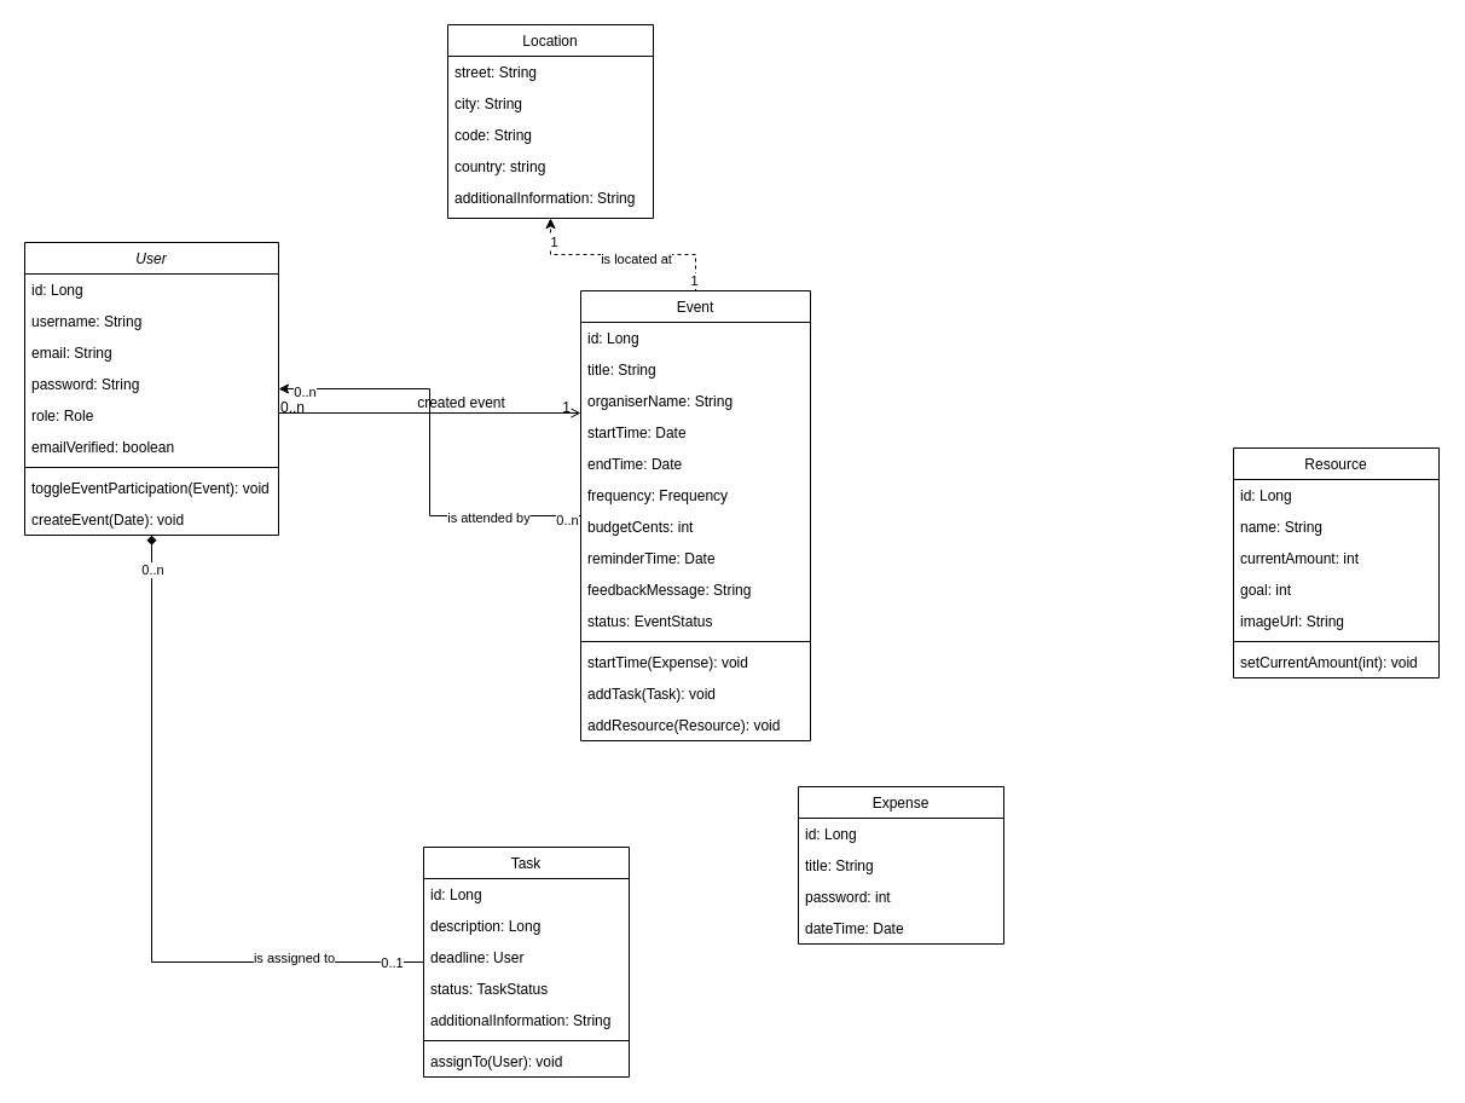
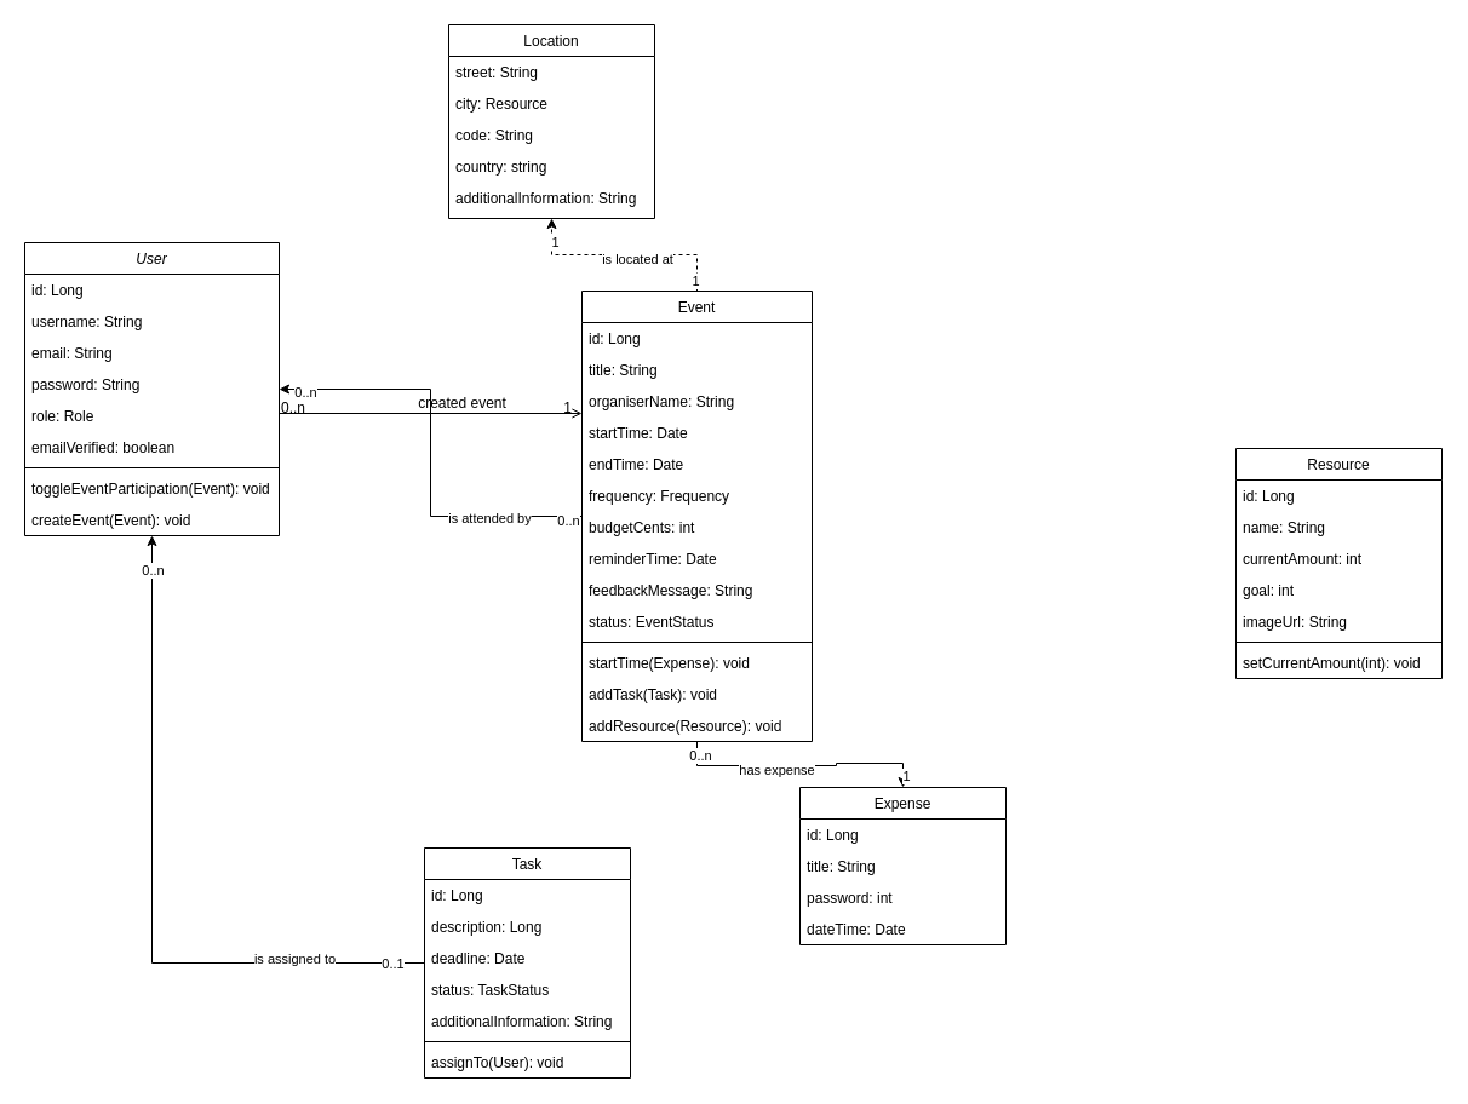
  <mxCell id="0" />
  <mxCell id="1" parent="0" />
  <mxCell id="2" value="User" style="swimlane;fontStyle=2;align=center;verticalAlign=top;childLayout=stackLayout;horizontal=1;startSize=26;horizontalStack=0;resizeParent=1;resizeLast=0;collapsible=1;marginBottom=0;rounded=0;shadow=0;strokeWidth=1;" parent="1" vertex="1"><mxGeometry x="20" y="200" width="210" height="242" as="geometry"><mxRectangle x="220" y="120" width="160" height="26" as="alternateBounds" /></mxGeometry></mxCell>
  <mxCell id="3" value="id: Long" style="text;align=left;verticalAlign=top;spacingLeft=4;spacingRight=4;overflow=hidden;rotatable=0;points=[[0,0.5],[1,0.5]];portConstraint=eastwest;" parent="2" vertex="1"><mxGeometry y="26" width="210" height="26" as="geometry" /></mxCell>
  <mxCell id="4" value="username: String" style="text;align=left;verticalAlign=top;spacingLeft=4;spacingRight=4;overflow=hidden;rotatable=0;points=[[0,0.5],[1,0.5]];portConstraint=eastwest;rounded=0;shadow=0;html=0;" parent="2" vertex="1"><mxGeometry y="52" width="210" height="26" as="geometry" /></mxCell>
  <mxCell id="5" value="email: String" style="text;align=left;verticalAlign=top;spacingLeft=4;spacingRight=4;overflow=hidden;rotatable=0;points=[[0,0.5],[1,0.5]];portConstraint=eastwest;rounded=0;shadow=0;html=0;" parent="2" vertex="1"><mxGeometry y="78" width="210" height="26" as="geometry" /></mxCell>
  <mxCell id="6" value="password: String" style="text;align=left;verticalAlign=top;spacingLeft=4;spacingRight=4;overflow=hidden;rotatable=0;points=[[0,0.5],[1,0.5]];portConstraint=eastwest;rounded=0;shadow=0;html=0;" vertex="1" parent="2"><mxGeometry y="104" width="210" height="26" as="geometry" /></mxCell>
  <mxCell id="7" value="role: Role" style="text;align=left;verticalAlign=top;spacingLeft=4;spacingRight=4;overflow=hidden;rotatable=0;points=[[0,0.5],[1,0.5]];portConstraint=eastwest;rounded=0;shadow=0;html=0;" vertex="1" parent="2"><mxGeometry y="130" width="210" height="26" as="geometry" /></mxCell>
  <mxCell id="8" value="emailVerified: boolean" style="text;align=left;verticalAlign=top;spacingLeft=4;spacingRight=4;overflow=hidden;rotatable=0;points=[[0,0.5],[1,0.5]];portConstraint=eastwest;rounded=0;shadow=0;html=0;" vertex="1" parent="2"><mxGeometry y="156" width="210" height="26" as="geometry" /></mxCell>
  <mxCell id="9" value="" style="line;strokeWidth=1;fillColor=none;align=left;verticalAlign=middle;spacingTop=-1;spacingLeft=3;spacingRight=3;rotatable=0;labelPosition=right;points=[];portConstraint=eastwest;" vertex="1" parent="2"><mxGeometry y="182" width="210" height="8" as="geometry" /></mxCell>
  <mxCell id="10" value="toggleEventParticipation(Event): void" style="text;align=left;verticalAlign=top;spacingLeft=4;spacingRight=4;overflow=hidden;rotatable=0;points=[[0,0.5],[1,0.5]];portConstraint=eastwest;rounded=0;shadow=0;html=0;" vertex="1" parent="2"><mxGeometry y="190" width="210" height="26" as="geometry" /></mxCell>
- <mxCell id="11" value="createEvent(Date): void" style="text;align=left;verticalAlign=top;spacingLeft=4;spacingRight=4;overflow=hidden;rotatable=0;points=[[0,0.5],[1,0.5]];portConstraint=eastwest;rounded=0;shadow=0;html=0;" vertex="1" parent="2"><mxGeometry y="216" width="210" height="26" as="geometry" /></mxCell>
+ <mxCell id="11" value="createEvent(Event): void" style="text;align=left;verticalAlign=top;spacingLeft=4;spacingRight=4;overflow=hidden;rotatable=0;points=[[0,0.5],[1,0.5]];portConstraint=eastwest;rounded=0;shadow=0;html=0;" vertex="1" parent="2"><mxGeometry y="216" width="210" height="26" as="geometry" /></mxCell>
  <mxCell id="12" style="edgeStyle=orthogonalEdgeStyle;rounded=0;orthogonalLoop=1;jettySize=auto;html=1;dashed=1;" edge="1" parent="1" source="24" target="43"><mxGeometry relative="1" as="geometry" /></mxCell>
  <mxCell id="13" value="1" style="edgeLabel;html=1;align=center;verticalAlign=middle;resizable=0;points=[];" vertex="1" connectable="0" parent="12"><mxGeometry x="-0.902" y="2" relative="1" as="geometry"><mxPoint as="offset" /></mxGeometry></mxCell>
  <mxCell id="14" value="1" style="edgeLabel;html=1;align=center;verticalAlign=middle;resizable=0;points=[];" vertex="1" connectable="0" parent="12"><mxGeometry x="0.789" y="-2" relative="1" as="geometry"><mxPoint as="offset" /></mxGeometry></mxCell>
  <mxCell id="15" value="is located at" style="edgeLabel;html=1;align=center;verticalAlign=middle;resizable=0;points=[];" vertex="1" connectable="0" parent="12"><mxGeometry x="-0.111" y="3" relative="1" as="geometry"><mxPoint as="offset" /></mxGeometry></mxCell>
+ <mxCell id="16" style="edgeStyle=orthogonalEdgeStyle;rounded=0;orthogonalLoop=1;jettySize=auto;html=1;" edge="1" parent="1" source="24" target="57"><mxGeometry relative="1" as="geometry" /></mxCell>
+ <mxCell id="17" value="0..n" style="edgeLabel;html=1;align=center;verticalAlign=middle;resizable=0;points=[];" vertex="1" connectable="0" parent="16"><mxGeometry x="-0.897" y="2" relative="1" as="geometry"><mxPoint as="offset" /></mxGeometry></mxCell>
+ <mxCell id="18" value="has expense" style="edgeLabel;html=1;align=center;verticalAlign=middle;resizable=0;points=[];" vertex="1" connectable="0" parent="16"><mxGeometry x="-0.198" y="-3" relative="1" as="geometry"><mxPoint as="offset" /></mxGeometry></mxCell>
+ <mxCell id="19" value="1" style="edgeLabel;html=1;align=center;verticalAlign=middle;resizable=0;points=[];" vertex="1" connectable="0" parent="16"><mxGeometry x="0.903" y="2" relative="1" as="geometry"><mxPoint as="offset" /></mxGeometry></mxCell>
  <mxCell id="20" style="edgeStyle=orthogonalEdgeStyle;rounded=0;orthogonalLoop=1;jettySize=auto;html=1;" edge="1" parent="1" source="24" target="2"><mxGeometry relative="1" as="geometry" /></mxCell>
  <mxCell id="21" value="0..n" style="edgeLabel;html=1;align=center;verticalAlign=middle;resizable=0;points=[];" vertex="1" connectable="0" parent="20"><mxGeometry x="-0.932" y="3" relative="1" as="geometry"><mxPoint as="offset" /></mxGeometry></mxCell>
  <mxCell id="22" value="0..n" style="edgeLabel;html=1;align=center;verticalAlign=middle;resizable=0;points=[];" vertex="1" connectable="0" parent="20"><mxGeometry x="0.884" y="2" relative="1" as="geometry"><mxPoint as="offset" /></mxGeometry></mxCell>
  <mxCell id="23" value="is attended by" style="edgeLabel;html=1;align=center;verticalAlign=middle;resizable=0;points=[];" vertex="1" connectable="0" parent="20"><mxGeometry x="-0.742" y="1" relative="1" as="geometry"><mxPoint x="-31" as="offset" /></mxGeometry></mxCell>
  <mxCell id="24" value="Event" style="swimlane;fontStyle=0;align=center;verticalAlign=top;childLayout=stackLayout;horizontal=1;startSize=26;horizontalStack=0;resizeParent=1;resizeLast=0;collapsible=1;marginBottom=0;rounded=0;shadow=0;strokeWidth=1;" parent="1" vertex="1"><mxGeometry x="480" y="240" width="190" height="372" as="geometry"><mxRectangle x="550" y="140" width="160" height="26" as="alternateBounds" /></mxGeometry></mxCell>
  <mxCell id="25" value="id: Long" style="text;align=left;verticalAlign=top;spacingLeft=4;spacingRight=4;overflow=hidden;rotatable=0;points=[[0,0.5],[1,0.5]];portConstraint=eastwest;" parent="24" vertex="1"><mxGeometry y="26" width="190" height="26" as="geometry" /></mxCell>
  <mxCell id="26" value="title: String" style="text;align=left;verticalAlign=top;spacingLeft=4;spacingRight=4;overflow=hidden;rotatable=0;points=[[0,0.5],[1,0.5]];portConstraint=eastwest;rounded=0;shadow=0;html=0;" parent="24" vertex="1"><mxGeometry y="52" width="190" height="26" as="geometry" /></mxCell>
  <mxCell id="27" value="organiserName: String" style="text;align=left;verticalAlign=top;spacingLeft=4;spacingRight=4;overflow=hidden;rotatable=0;points=[[0,0.5],[1,0.5]];portConstraint=eastwest;rounded=0;shadow=0;html=0;" vertex="1" parent="24"><mxGeometry y="78" width="190" height="26" as="geometry" /></mxCell>
  <mxCell id="28" value="startTime: Date" style="text;align=left;verticalAlign=top;spacingLeft=4;spacingRight=4;overflow=hidden;rotatable=0;points=[[0,0.5],[1,0.5]];portConstraint=eastwest;rounded=0;shadow=0;html=0;" parent="24" vertex="1"><mxGeometry y="104" width="190" height="26" as="geometry" /></mxCell>
  <mxCell id="29" value="endTime: Date" style="text;align=left;verticalAlign=top;spacingLeft=4;spacingRight=4;overflow=hidden;rotatable=0;points=[[0,0.5],[1,0.5]];portConstraint=eastwest;rounded=0;shadow=0;html=0;" parent="24" vertex="1"><mxGeometry y="130" width="190" height="26" as="geometry" /></mxCell>
  <mxCell id="30" value="frequency: Frequency" style="text;align=left;verticalAlign=top;spacingLeft=4;spacingRight=4;overflow=hidden;rotatable=0;points=[[0,0.5],[1,0.5]];portConstraint=eastwest;rounded=0;shadow=0;html=0;" parent="24" vertex="1"><mxGeometry y="156" width="190" height="26" as="geometry" /></mxCell>
  <mxCell id="31" value="budgetCents: int" style="text;align=left;verticalAlign=top;spacingLeft=4;spacingRight=4;overflow=hidden;rotatable=0;points=[[0,0.5],[1,0.5]];portConstraint=eastwest;rounded=0;shadow=0;html=0;" vertex="1" parent="24"><mxGeometry y="182" width="190" height="26" as="geometry" /></mxCell>
  <mxCell id="32" value="reminderTime: Date" style="text;align=left;verticalAlign=top;spacingLeft=4;spacingRight=4;overflow=hidden;rotatable=0;points=[[0,0.5],[1,0.5]];portConstraint=eastwest;rounded=0;shadow=0;html=0;" vertex="1" parent="24"><mxGeometry y="208" width="190" height="26" as="geometry" /></mxCell>
  <mxCell id="33" value="feedbackMessage: String" style="text;align=left;verticalAlign=top;spacingLeft=4;spacingRight=4;overflow=hidden;rotatable=0;points=[[0,0.5],[1,0.5]];portConstraint=eastwest;rounded=0;shadow=0;html=0;" vertex="1" parent="24"><mxGeometry y="234" width="190" height="26" as="geometry" /></mxCell>
  <mxCell id="34" value="status: EventStatus" style="text;align=left;verticalAlign=top;spacingLeft=4;spacingRight=4;overflow=hidden;rotatable=0;points=[[0,0.5],[1,0.5]];portConstraint=eastwest;rounded=0;shadow=0;html=0;" vertex="1" parent="24"><mxGeometry y="260" width="190" height="26" as="geometry" /></mxCell>
  <mxCell id="35" value="" style="line;strokeWidth=1;fillColor=none;align=left;verticalAlign=middle;spacingTop=-1;spacingLeft=3;spacingRight=3;rotatable=0;labelPosition=right;points=[];portConstraint=eastwest;" vertex="1" parent="24"><mxGeometry y="286" width="190" height="8" as="geometry" /></mxCell>
  <mxCell id="36" value="startTime(Expense): void" style="text;align=left;verticalAlign=top;spacingLeft=4;spacingRight=4;overflow=hidden;rotatable=0;points=[[0,0.5],[1,0.5]];portConstraint=eastwest;rounded=0;shadow=0;html=0;" vertex="1" parent="24"><mxGeometry y="294" width="190" height="26" as="geometry" /></mxCell>
  <mxCell id="37" value="addTask(Task): void" style="text;align=left;verticalAlign=top;spacingLeft=4;spacingRight=4;overflow=hidden;rotatable=0;points=[[0,0.5],[1,0.5]];portConstraint=eastwest;rounded=0;shadow=0;html=0;" vertex="1" parent="24"><mxGeometry y="320" width="190" height="26" as="geometry" /></mxCell>
  <mxCell id="38" value="addResource(Resource): void" style="text;align=left;verticalAlign=top;spacingLeft=4;spacingRight=4;overflow=hidden;rotatable=0;points=[[0,0.5],[1,0.5]];portConstraint=eastwest;rounded=0;shadow=0;html=0;" vertex="1" parent="24"><mxGeometry y="346" width="190" height="26" as="geometry" /></mxCell>
  <mxCell id="39" value="" style="endArrow=open;shadow=0;strokeWidth=1;rounded=0;curved=0;endFill=1;edgeStyle=elbowEdgeStyle;elbow=vertical;" parent="1" source="2" target="24" edge="1"><mxGeometry x="0.5" y="41" relative="1" as="geometry"><mxPoint x="520" y="442" as="sourcePoint" /><mxPoint x="680" y="442" as="targetPoint" /><mxPoint x="-40" y="32" as="offset" /></mxGeometry></mxCell>
  <mxCell id="40" value="0..n" style="resizable=0;align=left;verticalAlign=bottom;labelBackgroundColor=none;fontSize=12;" parent="39" connectable="0" vertex="1"><mxGeometry x="-1" relative="1" as="geometry"><mxPoint y="4" as="offset" /></mxGeometry></mxCell>
  <mxCell id="41" value="1" style="resizable=0;align=right;verticalAlign=bottom;labelBackgroundColor=none;fontSize=12;" parent="39" connectable="0" vertex="1"><mxGeometry x="1" relative="1" as="geometry"><mxPoint x="-7" y="4" as="offset" /></mxGeometry></mxCell>
  <mxCell id="42" value="created event" style="text;html=1;resizable=0;points=[];;align=center;verticalAlign=middle;labelBackgroundColor=none;rounded=0;shadow=0;strokeWidth=1;fontSize=12;" parent="39" vertex="1" connectable="0"><mxGeometry x="0.5" y="49" relative="1" as="geometry"><mxPoint x="-38" y="40" as="offset" /></mxGeometry></mxCell>
  <mxCell id="43" value="Location" style="swimlane;fontStyle=0;align=center;verticalAlign=top;childLayout=stackLayout;horizontal=1;startSize=26;horizontalStack=0;resizeParent=1;resizeLast=0;collapsible=1;marginBottom=0;rounded=0;shadow=0;strokeWidth=1;" vertex="1" parent="1"><mxGeometry x="370" y="20" width="170" height="160" as="geometry"><mxRectangle x="550" y="140" width="160" height="26" as="alternateBounds" /></mxGeometry></mxCell>
  <mxCell id="44" value="street: String" style="text;align=left;verticalAlign=top;spacingLeft=4;spacingRight=4;overflow=hidden;rotatable=0;points=[[0,0.5],[1,0.5]];portConstraint=eastwest;" vertex="1" parent="43"><mxGeometry y="26" width="170" height="26" as="geometry" /></mxCell>
- <mxCell id="45" value="city: String" style="text;align=left;verticalAlign=top;spacingLeft=4;spacingRight=4;overflow=hidden;rotatable=0;points=[[0,0.5],[1,0.5]];portConstraint=eastwest;rounded=0;shadow=0;html=0;" vertex="1" parent="43"><mxGeometry y="52" width="170" height="26" as="geometry" /></mxCell>
+ <mxCell id="45" value="city: Resource" style="text;align=left;verticalAlign=top;spacingLeft=4;spacingRight=4;overflow=hidden;rotatable=0;points=[[0,0.5],[1,0.5]];portConstraint=eastwest;rounded=0;shadow=0;html=0;" vertex="1" parent="43"><mxGeometry y="52" width="170" height="26" as="geometry" /></mxCell>
  <mxCell id="46" value="code: String" style="text;align=left;verticalAlign=top;spacingLeft=4;spacingRight=4;overflow=hidden;rotatable=0;points=[[0,0.5],[1,0.5]];portConstraint=eastwest;rounded=0;shadow=0;html=0;" vertex="1" parent="43"><mxGeometry y="78" width="170" height="26" as="geometry" /></mxCell>
  <mxCell id="47" value="country: string" style="text;align=left;verticalAlign=top;spacingLeft=4;spacingRight=4;overflow=hidden;rotatable=0;points=[[0,0.5],[1,0.5]];portConstraint=eastwest;rounded=0;shadow=0;html=0;" vertex="1" parent="43"><mxGeometry y="104" width="170" height="26" as="geometry" /></mxCell>
  <mxCell id="48" value="additionalInformation: String" style="text;align=left;verticalAlign=top;spacingLeft=4;spacingRight=4;overflow=hidden;rotatable=0;points=[[0,0.5],[1,0.5]];portConstraint=eastwest;rounded=0;shadow=0;html=0;" vertex="1" parent="43"><mxGeometry y="130" width="170" height="26" as="geometry" /></mxCell>
  <mxCell id="49" value="Resource" style="swimlane;fontStyle=0;align=center;verticalAlign=top;childLayout=stackLayout;horizontal=1;startSize=26;horizontalStack=0;resizeParent=1;resizeLast=0;collapsible=1;marginBottom=0;rounded=0;shadow=0;strokeWidth=1;" vertex="1" parent="1"><mxGeometry x="1020" y="370" width="170" height="190" as="geometry"><mxRectangle x="550" y="140" width="160" height="26" as="alternateBounds" /></mxGeometry></mxCell>
  <mxCell id="50" value="id: Long" style="text;align=left;verticalAlign=top;spacingLeft=4;spacingRight=4;overflow=hidden;rotatable=0;points=[[0,0.5],[1,0.5]];portConstraint=eastwest;" vertex="1" parent="49"><mxGeometry y="26" width="170" height="26" as="geometry" /></mxCell>
  <mxCell id="51" value="name: String" style="text;align=left;verticalAlign=top;spacingLeft=4;spacingRight=4;overflow=hidden;rotatable=0;points=[[0,0.5],[1,0.5]];portConstraint=eastwest;rounded=0;shadow=0;html=0;" vertex="1" parent="49"><mxGeometry y="52" width="170" height="26" as="geometry" /></mxCell>
  <mxCell id="52" value="currentAmount: int" style="text;align=left;verticalAlign=top;spacingLeft=4;spacingRight=4;overflow=hidden;rotatable=0;points=[[0,0.5],[1,0.5]];portConstraint=eastwest;rounded=0;shadow=0;html=0;" vertex="1" parent="49"><mxGeometry y="78" width="170" height="26" as="geometry" /></mxCell>
  <mxCell id="53" value="goal: int" style="text;align=left;verticalAlign=top;spacingLeft=4;spacingRight=4;overflow=hidden;rotatable=0;points=[[0,0.5],[1,0.5]];portConstraint=eastwest;rounded=0;shadow=0;html=0;" vertex="1" parent="49"><mxGeometry y="104" width="170" height="26" as="geometry" /></mxCell>
  <mxCell id="54" value="imageUrl: String" style="text;align=left;verticalAlign=top;spacingLeft=4;spacingRight=4;overflow=hidden;rotatable=0;points=[[0,0.5],[1,0.5]];portConstraint=eastwest;rounded=0;shadow=0;html=0;" vertex="1" parent="49"><mxGeometry y="130" width="170" height="26" as="geometry" /></mxCell>
  <mxCell id="55" value="" style="line;strokeWidth=1;fillColor=none;align=left;verticalAlign=middle;spacingTop=-1;spacingLeft=3;spacingRight=3;rotatable=0;labelPosition=right;points=[];portConstraint=eastwest;" vertex="1" parent="49"><mxGeometry y="156" width="170" height="8" as="geometry" /></mxCell>
  <mxCell id="56" value="setCurrentAmount(int): void" style="text;align=left;verticalAlign=top;spacingLeft=4;spacingRight=4;overflow=hidden;rotatable=0;points=[[0,0.5],[1,0.5]];portConstraint=eastwest;rounded=0;shadow=0;html=0;" vertex="1" parent="49"><mxGeometry y="164" width="170" height="26" as="geometry" /></mxCell>
  <mxCell id="57" value="Expense" style="swimlane;fontStyle=0;align=center;verticalAlign=top;childLayout=stackLayout;horizontal=1;startSize=26;horizontalStack=0;resizeParent=1;resizeLast=0;collapsible=1;marginBottom=0;rounded=0;shadow=0;strokeWidth=1;" vertex="1" parent="1"><mxGeometry x="660" y="650" width="170" height="130" as="geometry"><mxRectangle x="550" y="140" width="160" height="26" as="alternateBounds" /></mxGeometry></mxCell>
  <mxCell id="58" value="id: Long" style="text;align=left;verticalAlign=top;spacingLeft=4;spacingRight=4;overflow=hidden;rotatable=0;points=[[0,0.5],[1,0.5]];portConstraint=eastwest;" vertex="1" parent="57"><mxGeometry y="26" width="170" height="26" as="geometry" /></mxCell>
  <mxCell id="59" value="title: String" style="text;align=left;verticalAlign=top;spacingLeft=4;spacingRight=4;overflow=hidden;rotatable=0;points=[[0,0.5],[1,0.5]];portConstraint=eastwest;rounded=0;shadow=0;html=0;" vertex="1" parent="57"><mxGeometry y="52" width="170" height="26" as="geometry" /></mxCell>
  <mxCell id="60" value="password: int" style="text;align=left;verticalAlign=top;spacingLeft=4;spacingRight=4;overflow=hidden;rotatable=0;points=[[0,0.5],[1,0.5]];portConstraint=eastwest;rounded=0;shadow=0;html=0;" vertex="1" parent="57"><mxGeometry y="78" width="170" height="26" as="geometry" /></mxCell>
  <mxCell id="61" value="dateTime: Date" style="text;align=left;verticalAlign=top;spacingLeft=4;spacingRight=4;overflow=hidden;rotatable=0;points=[[0,0.5],[1,0.5]];portConstraint=eastwest;rounded=0;shadow=0;html=0;" vertex="1" parent="57"><mxGeometry y="104" width="170" height="26" as="geometry" /></mxCell>
- <mxCell id="62" style="edgeStyle=orthogonalEdgeStyle;rounded=0;orthogonalLoop=1;jettySize=auto;html=1;endArrow=diamond;" edge="1" parent="1" source="66" target="2"><mxGeometry relative="1" as="geometry" /></mxCell>
+ <mxCell id="62" style="edgeStyle=orthogonalEdgeStyle;rounded=0;orthogonalLoop=1;jettySize=auto;html=1;" edge="1" parent="1" source="66" target="2"><mxGeometry relative="1" as="geometry" /></mxCell>
  <mxCell id="63" value="0..1" style="edgeLabel;html=1;align=center;verticalAlign=middle;resizable=0;points=[];" vertex="1" connectable="0" parent="62"><mxGeometry x="-0.908" relative="1" as="geometry"><mxPoint as="offset" /></mxGeometry></mxCell>
  <mxCell id="64" value="is assigned to" style="edgeLabel;html=1;align=center;verticalAlign=middle;resizable=0;points=[];" vertex="1" connectable="0" parent="62"><mxGeometry x="-0.625" y="-4" relative="1" as="geometry"><mxPoint as="offset" /></mxGeometry></mxCell>
  <mxCell id="65" value="0..n" style="edgeLabel;html=1;align=center;verticalAlign=middle;resizable=0;points=[];" vertex="1" connectable="0" parent="62"><mxGeometry x="0.929" relative="1" as="geometry"><mxPoint y="7" as="offset" /></mxGeometry></mxCell>
  <mxCell id="66" value="Task&#10;" style="swimlane;fontStyle=0;align=center;verticalAlign=top;childLayout=stackLayout;horizontal=1;startSize=26;horizontalStack=0;resizeParent=1;resizeLast=0;collapsible=1;marginBottom=0;rounded=0;shadow=0;strokeWidth=1;" vertex="1" parent="1"><mxGeometry x="350" y="700" width="170" height="190" as="geometry"><mxRectangle x="550" y="140" width="160" height="26" as="alternateBounds" /></mxGeometry></mxCell>
  <mxCell id="67" value="id: Long" style="text;align=left;verticalAlign=top;spacingLeft=4;spacingRight=4;overflow=hidden;rotatable=0;points=[[0,0.5],[1,0.5]];portConstraint=eastwest;" vertex="1" parent="66"><mxGeometry y="26" width="170" height="26" as="geometry" /></mxCell>
  <mxCell id="68" value="description: Long" style="text;align=left;verticalAlign=top;spacingLeft=4;spacingRight=4;overflow=hidden;rotatable=0;points=[[0,0.5],[1,0.5]];portConstraint=eastwest;rounded=0;shadow=0;html=0;" vertex="1" parent="66"><mxGeometry y="52" width="170" height="26" as="geometry" /></mxCell>
- <mxCell id="69" value="deadline: User" style="text;align=left;verticalAlign=top;spacingLeft=4;spacingRight=4;overflow=hidden;rotatable=0;points=[[0,0.5],[1,0.5]];portConstraint=eastwest;rounded=0;shadow=0;html=0;" vertex="1" parent="66"><mxGeometry y="78" width="170" height="26" as="geometry" /></mxCell>
+ <mxCell id="69" value="deadline: Date" style="text;align=left;verticalAlign=top;spacingLeft=4;spacingRight=4;overflow=hidden;rotatable=0;points=[[0,0.5],[1,0.5]];portConstraint=eastwest;rounded=0;shadow=0;html=0;" vertex="1" parent="66"><mxGeometry y="78" width="170" height="26" as="geometry" /></mxCell>
  <mxCell id="70" value="status: TaskStatus" style="text;align=left;verticalAlign=top;spacingLeft=4;spacingRight=4;overflow=hidden;rotatable=0;points=[[0,0.5],[1,0.5]];portConstraint=eastwest;rounded=0;shadow=0;html=0;" vertex="1" parent="66"><mxGeometry y="104" width="170" height="26" as="geometry" /></mxCell>
  <mxCell id="71" value="additionalInformation: String" style="text;align=left;verticalAlign=top;spacingLeft=4;spacingRight=4;overflow=hidden;rotatable=0;points=[[0,0.5],[1,0.5]];portConstraint=eastwest;rounded=0;shadow=0;html=0;" vertex="1" parent="66"><mxGeometry y="130" width="170" height="26" as="geometry" /></mxCell>
  <mxCell id="72" value="" style="line;strokeWidth=1;fillColor=none;align=left;verticalAlign=middle;spacingTop=-1;spacingLeft=3;spacingRight=3;rotatable=0;labelPosition=right;points=[];portConstraint=eastwest;" vertex="1" parent="66"><mxGeometry y="156" width="170" height="8" as="geometry" /></mxCell>
  <mxCell id="73" value="assignTo(User): void" style="text;align=left;verticalAlign=top;spacingLeft=4;spacingRight=4;overflow=hidden;rotatable=0;points=[[0,0.5],[1,0.5]];portConstraint=eastwest;rounded=0;shadow=0;html=0;" vertex="1" parent="66"><mxGeometry y="164" width="170" height="26" as="geometry" /></mxCell>
